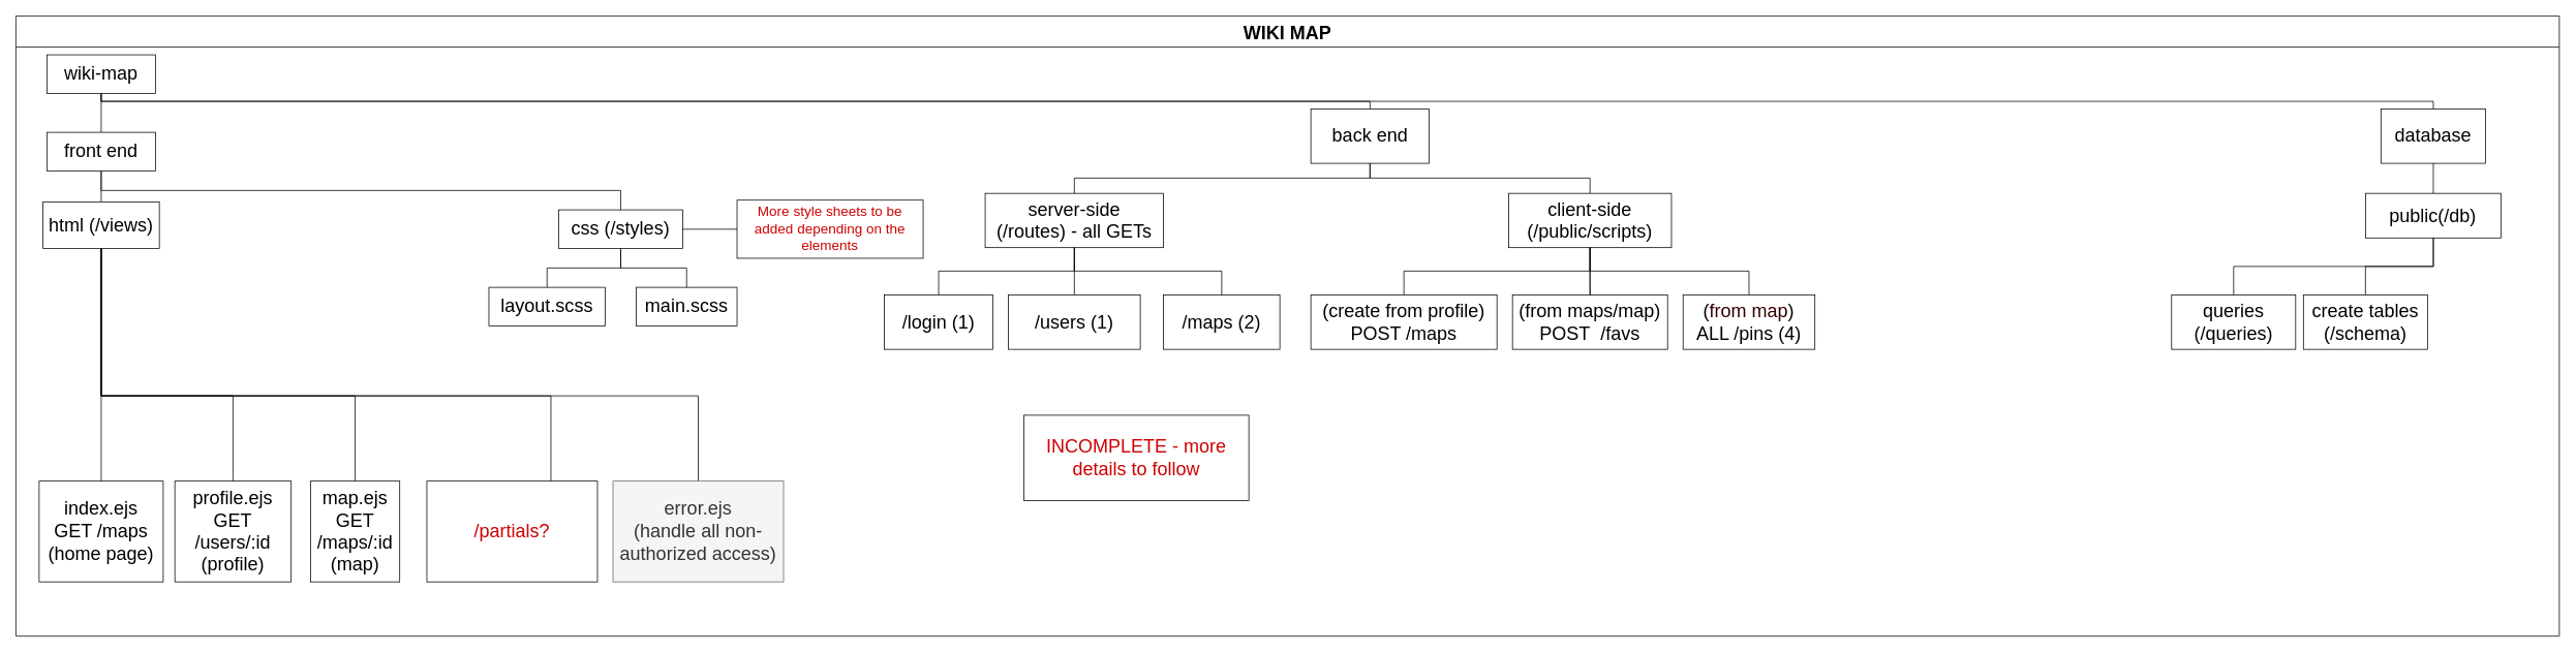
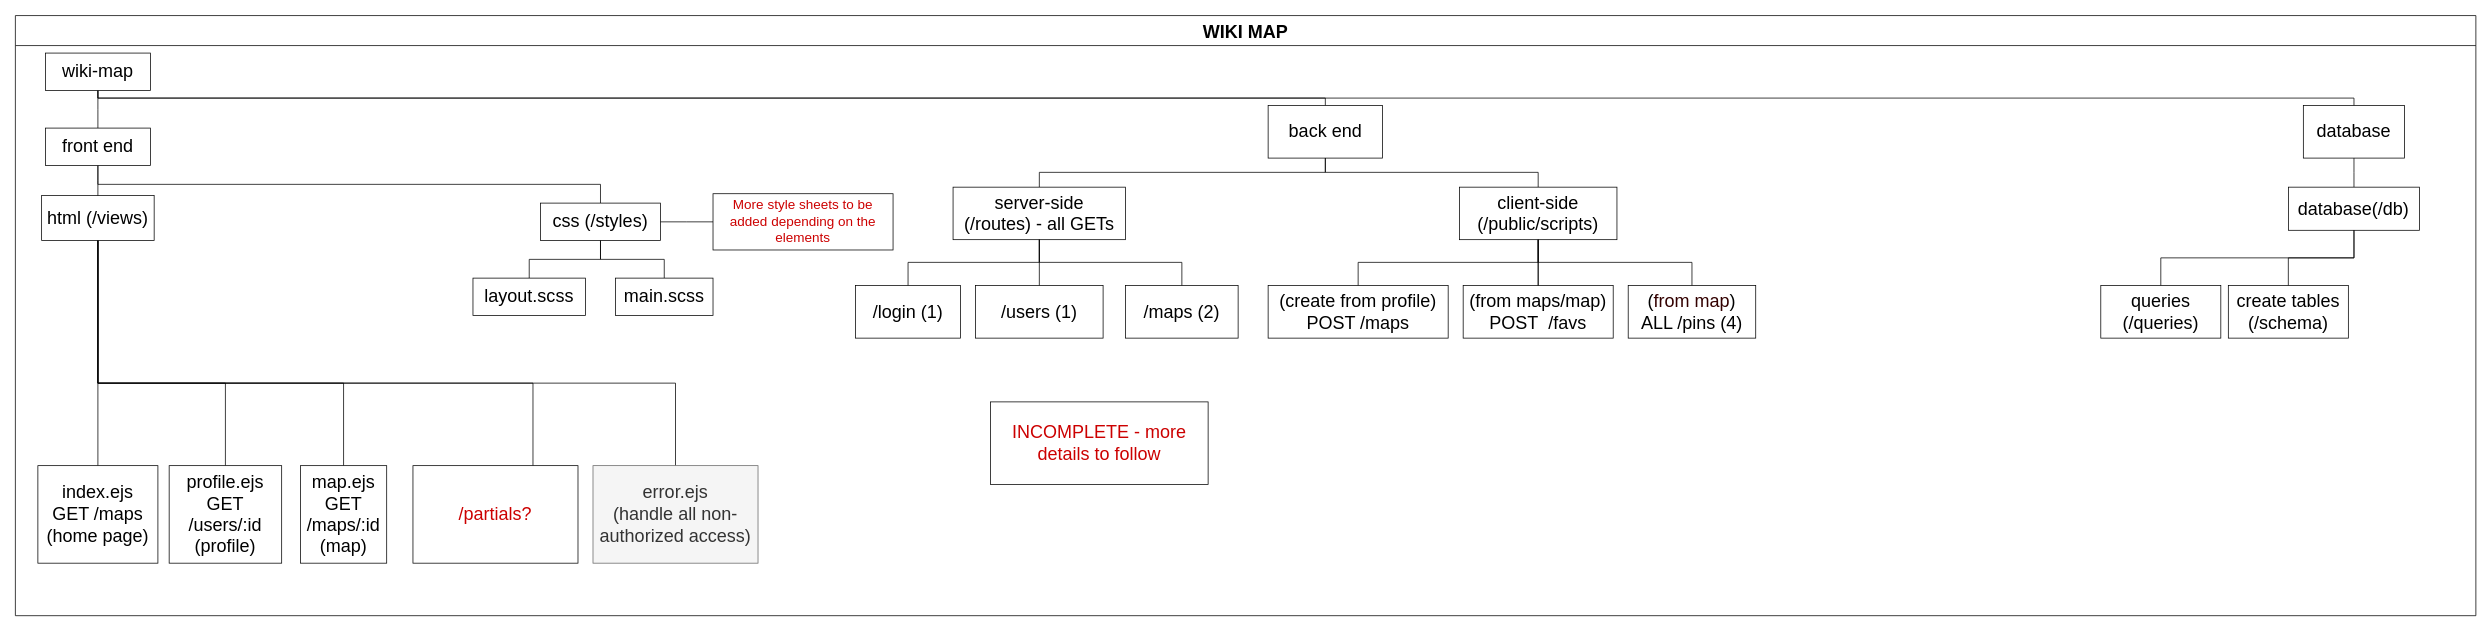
  <mxCell id="0" />
  <mxCell id="1" parent="0" />
  <mxCell id="2" value="WIKI MAP" style="swimlane;startSize=40;horizontal=1;containerType=tree;fontSize=24;" parent="1" vertex="1"><mxGeometry x="20" y="20" width="3280" height="800" as="geometry" /></mxCell>
  <mxCell id="3" value="" style="edgeStyle=elbowEdgeStyle;elbow=vertical;startArrow=none;endArrow=none;rounded=0;fontSize=24;" parent="2" source="4" target="7" edge="1"><mxGeometry relative="1" as="geometry" /></mxCell>
  <mxCell id="4" value="wiki-map" style="whiteSpace=wrap;html=1;treeFolding=1;treeMoving=1;newEdgeStyle={&quot;edgeStyle&quot;:&quot;elbowEdgeStyle&quot;,&quot;startArrow&quot;:&quot;none&quot;,&quot;endArrow&quot;:&quot;none&quot;};fontSize=24;" parent="2" vertex="1"><mxGeometry x="40" y="50" width="140" height="50" as="geometry" /></mxCell>
  <mxCell id="5" value="html (/views)" style="whiteSpace=wrap;html=1;treeFolding=1;treeMoving=1;newEdgeStyle={&quot;edgeStyle&quot;:&quot;elbowEdgeStyle&quot;,&quot;startArrow&quot;:&quot;none&quot;,&quot;endArrow&quot;:&quot;none&quot;};fontSize=24;" parent="2" vertex="1"><mxGeometry x="35" y="240" width="150" height="60" as="geometry" /></mxCell>
  <mxCell id="6" value="" style="edgeStyle=elbowEdgeStyle;elbow=vertical;startArrow=none;endArrow=none;rounded=0;fontSize=24;" parent="2" source="7" target="5" edge="1"><mxGeometry relative="1" as="geometry"><mxPoint x="130" y="100" as="sourcePoint" /></mxGeometry></mxCell>
  <mxCell id="7" value="front end" style="whiteSpace=wrap;html=1;treeFolding=1;treeMoving=1;newEdgeStyle={&quot;edgeStyle&quot;:&quot;elbowEdgeStyle&quot;,&quot;startArrow&quot;:&quot;none&quot;,&quot;endArrow&quot;:&quot;none&quot;};fontSize=24;" parent="2" vertex="1"><mxGeometry x="40" y="150" width="140" height="50" as="geometry" /></mxCell>
  <mxCell id="8" value="" style="edgeStyle=elbowEdgeStyle;elbow=vertical;startArrow=none;endArrow=none;rounded=0;fontSize=24;" parent="2" source="4" target="9" edge="1"><mxGeometry relative="1" as="geometry"><mxPoint x="130" y="100" as="sourcePoint" /></mxGeometry></mxCell>
  <mxCell id="9" value="back end" style="whiteSpace=wrap;html=1;treeFolding=1;treeMoving=1;newEdgeStyle={&quot;edgeStyle&quot;:&quot;elbowEdgeStyle&quot;,&quot;startArrow&quot;:&quot;none&quot;,&quot;endArrow&quot;:&quot;none&quot;};fontSize=24;" parent="2" vertex="1"><mxGeometry x="1670" y="120" width="152.5" height="70" as="geometry" /></mxCell>
  <mxCell id="10" value="" style="edgeStyle=elbowEdgeStyle;elbow=vertical;startArrow=none;endArrow=none;rounded=0;fontSize=24;" parent="2" source="4" target="11" edge="1"><mxGeometry relative="1" as="geometry"><mxPoint x="130" y="100" as="sourcePoint" /></mxGeometry></mxCell>
  <mxCell id="11" value="database" style="whiteSpace=wrap;html=1;treeFolding=1;treeMoving=1;newEdgeStyle={&quot;edgeStyle&quot;:&quot;elbowEdgeStyle&quot;,&quot;startArrow&quot;:&quot;none&quot;,&quot;endArrow&quot;:&quot;none&quot;};fontSize=24;" parent="2" vertex="1"><mxGeometry x="3050" y="120" width="135" height="70" as="geometry" /></mxCell>
  <mxCell id="12" value="" style="edgeStyle=elbowEdgeStyle;elbow=vertical;startArrow=none;endArrow=none;rounded=0;fontSize=24;" parent="2" source="9" target="13" edge="1"><mxGeometry relative="1" as="geometry"><mxPoint x="1350" y="100" as="sourcePoint" /></mxGeometry></mxCell>
  <mxCell id="13" value="server-side&lt;br&gt;(/routes) - all GETs" style="whiteSpace=wrap;html=1;treeFolding=1;treeMoving=1;newEdgeStyle={&quot;edgeStyle&quot;:&quot;elbowEdgeStyle&quot;,&quot;startArrow&quot;:&quot;none&quot;,&quot;endArrow&quot;:&quot;none&quot;};fontSize=24;" parent="2" vertex="1"><mxGeometry x="1250" y="228.75" width="230" height="70" as="geometry" /></mxCell>
  <mxCell id="14" value="" style="edgeStyle=elbowEdgeStyle;elbow=vertical;startArrow=none;endArrow=none;rounded=0;fontSize=24;" parent="2" source="11" target="15" edge="1"><mxGeometry relative="1" as="geometry"><mxPoint x="2690" y="100" as="sourcePoint" /><mxPoint x="3080" y="200" as="targetPoint" /></mxGeometry></mxCell>
- <mxCell id="15" value="public(/db)" style="whiteSpace=wrap;html=1;treeFolding=1;treeMoving=1;newEdgeStyle={&quot;edgeStyle&quot;:&quot;elbowEdgeStyle&quot;,&quot;startArrow&quot;:&quot;none&quot;,&quot;endArrow&quot;:&quot;none&quot;};fontSize=24;" parent="2" vertex="1"><mxGeometry x="3030.31" y="228.75" width="174.38" height="57.5" as="geometry" /></mxCell>
+ <mxCell id="15" value="database(/db)" style="whiteSpace=wrap;html=1;treeFolding=1;treeMoving=1;newEdgeStyle={&quot;edgeStyle&quot;:&quot;elbowEdgeStyle&quot;,&quot;startArrow&quot;:&quot;none&quot;,&quot;endArrow&quot;:&quot;none&quot;};fontSize=24;" parent="2" vertex="1"><mxGeometry x="3030.31" y="228.75" width="174.38" height="57.5" as="geometry" /></mxCell>
  <mxCell id="16" value="" style="edgeStyle=elbowEdgeStyle;elbow=vertical;startArrow=none;endArrow=none;rounded=0;fontSize=24;" parent="2" source="7" target="17" edge="1"><mxGeometry relative="1" as="geometry"><mxPoint x="130" y="180" as="sourcePoint" /></mxGeometry></mxCell>
  <mxCell id="17" value="css (/styles)" style="whiteSpace=wrap;html=1;treeFolding=1;treeMoving=1;newEdgeStyle={&quot;edgeStyle&quot;:&quot;elbowEdgeStyle&quot;,&quot;startArrow&quot;:&quot;none&quot;,&quot;endArrow&quot;:&quot;none&quot;};fontSize=24;" parent="2" vertex="1"><mxGeometry x="700" y="250" width="160" height="50" as="geometry" /></mxCell>
  <mxCell id="18" value="" style="edgeStyle=elbowEdgeStyle;elbow=vertical;startArrow=none;endArrow=none;rounded=0;fontSize=24;" parent="2" source="5" target="19" edge="1"><mxGeometry relative="1" as="geometry"><mxPoint x="130" y="180" as="sourcePoint" /></mxGeometry></mxCell>
  <mxCell id="19" value="index.ejs&lt;br style=&quot;font-size: 24px;&quot;&gt;GET /maps&lt;br style=&quot;font-size: 24px;&quot;&gt;(home page)" style="whiteSpace=wrap;html=1;treeFolding=1;treeMoving=1;newEdgeStyle={&quot;edgeStyle&quot;:&quot;elbowEdgeStyle&quot;,&quot;startArrow&quot;:&quot;none&quot;,&quot;endArrow&quot;:&quot;none&quot;};fontSize=24;" parent="2" vertex="1"><mxGeometry x="30" y="600" width="160" height="130" as="geometry" /></mxCell>
  <mxCell id="20" value="" style="edgeStyle=elbowEdgeStyle;elbow=vertical;startArrow=none;endArrow=none;rounded=0;fontSize=24;" parent="2" source="5" target="21" edge="1"><mxGeometry relative="1" as="geometry"><mxPoint x="130" y="180" as="sourcePoint" /><Array as="points"><mxPoint x="200" y="490" /></Array></mxGeometry></mxCell>
  <mxCell id="21" value="profile.ejs&lt;br style=&quot;font-size: 24px;&quot;&gt;GET /users/:id&lt;br style=&quot;font-size: 24px;&quot;&gt;(profile)" style="whiteSpace=wrap;html=1;treeFolding=1;treeMoving=1;newEdgeStyle={&quot;edgeStyle&quot;:&quot;elbowEdgeStyle&quot;,&quot;startArrow&quot;:&quot;none&quot;,&quot;endArrow&quot;:&quot;none&quot;};fontSize=24;" parent="2" vertex="1"><mxGeometry x="205" y="600" width="150" height="130" as="geometry" /></mxCell>
  <mxCell id="22" value="" style="edgeStyle=elbowEdgeStyle;elbow=vertical;startArrow=none;endArrow=none;rounded=0;fontSize=24;" parent="2" source="5" target="23" edge="1"><mxGeometry relative="1" as="geometry"><mxPoint x="130" y="260" as="sourcePoint" /><Array as="points"><mxPoint x="280" y="490" /></Array></mxGeometry></mxCell>
  <mxCell id="23" value="map.ejs&lt;br style=&quot;font-size: 24px;&quot;&gt;GET /maps/:id&lt;br style=&quot;font-size: 24px;&quot;&gt;(map)" style="whiteSpace=wrap;html=1;treeFolding=1;treeMoving=1;newEdgeStyle={&quot;edgeStyle&quot;:&quot;elbowEdgeStyle&quot;,&quot;startArrow&quot;:&quot;none&quot;,&quot;endArrow&quot;:&quot;none&quot;};fontSize=24;" parent="2" vertex="1"><mxGeometry x="380" y="600" width="115" height="130" as="geometry" /></mxCell>
  <mxCell id="24" value="INCOMPLETE - more details to follow" style="rounded=0;whiteSpace=wrap;html=1;fontSize=24;fontColor=#CC0000;" parent="2" vertex="1"><mxGeometry x="1300" y="515" width="290" height="110" as="geometry" /></mxCell>
  <mxCell id="25" value="" style="edgeStyle=elbowEdgeStyle;elbow=vertical;startArrow=none;endArrow=none;rounded=0;fontSize=24;" parent="2" source="17" target="26" edge="1"><mxGeometry relative="1" as="geometry"><mxPoint x="310" y="190" as="sourcePoint" /></mxGeometry></mxCell>
  <mxCell id="26" value="main.scss" style="whiteSpace=wrap;html=1;treeFolding=1;treeMoving=1;newEdgeStyle={&quot;edgeStyle&quot;:&quot;elbowEdgeStyle&quot;,&quot;startArrow&quot;:&quot;none&quot;,&quot;endArrow&quot;:&quot;none&quot;};fontSize=24;" parent="2" vertex="1"><mxGeometry x="800" y="350" width="130" height="50" as="geometry" /></mxCell>
  <mxCell id="27" value="" style="edgeStyle=elbowEdgeStyle;elbow=vertical;startArrow=none;endArrow=none;rounded=0;fontSize=24;" parent="2" source="17" target="28" edge="1"><mxGeometry relative="1" as="geometry"><mxPoint x="1240" y="270" as="sourcePoint" /></mxGeometry></mxCell>
  <mxCell id="28" value="layout.scss" style="whiteSpace=wrap;html=1;treeFolding=1;treeMoving=1;newEdgeStyle={&quot;edgeStyle&quot;:&quot;elbowEdgeStyle&quot;,&quot;startArrow&quot;:&quot;none&quot;,&quot;endArrow&quot;:&quot;none&quot;};fontSize=24;" parent="2" vertex="1"><mxGeometry x="610" y="350" width="150" height="50" as="geometry" /></mxCell>
  <mxCell id="29" value="" style="edgeStyle=elbowEdgeStyle;elbow=vertical;startArrow=none;endArrow=none;rounded=0;fontSize=24;" parent="2" source="9" target="30" edge="1"><mxGeometry relative="1" as="geometry"><mxPoint x="1570" y="180" as="sourcePoint" /></mxGeometry></mxCell>
  <mxCell id="30" value="client-side&lt;br style=&quot;font-size: 24px;&quot;&gt;(/public/scripts)" style="whiteSpace=wrap;html=1;treeFolding=1;treeMoving=1;newEdgeStyle={&quot;edgeStyle&quot;:&quot;elbowEdgeStyle&quot;,&quot;startArrow&quot;:&quot;none&quot;,&quot;endArrow&quot;:&quot;none&quot;};fontSize=24;" parent="2" vertex="1"><mxGeometry x="1925" y="228.75" width="210" height="70" as="geometry" /></mxCell>
  <mxCell id="31" value="" style="edgeStyle=elbowEdgeStyle;elbow=vertical;startArrow=none;endArrow=none;rounded=0;fontSize=24;exitX=0.5;exitY=1;exitDx=0;exitDy=0;" parent="2" source="15" target="32" edge="1"><mxGeometry relative="1" as="geometry"><mxPoint x="3200" y="280" as="sourcePoint" /></mxGeometry></mxCell>
  <mxCell id="32" value="create tables (/schema)" style="whiteSpace=wrap;html=1;treeFolding=1;treeMoving=1;newEdgeStyle={&quot;edgeStyle&quot;:&quot;elbowEdgeStyle&quot;,&quot;startArrow&quot;:&quot;none&quot;,&quot;endArrow&quot;:&quot;none&quot;};fontSize=24;" parent="2" vertex="1"><mxGeometry x="2950" y="360" width="160" height="70" as="geometry" /></mxCell>
  <mxCell id="33" value="" style="edgeStyle=elbowEdgeStyle;elbow=vertical;startArrow=none;endArrow=none;rounded=0;fontSize=24;" parent="2" source="5" target="34" edge="1"><mxGeometry relative="1" as="geometry"><mxPoint x="130" y="260" as="sourcePoint" /><Array as="points"><mxPoint x="690" y="490" /></Array></mxGeometry></mxCell>
  <mxCell id="34" value="/partials?" style="whiteSpace=wrap;html=1;treeFolding=1;treeMoving=1;newEdgeStyle={&quot;edgeStyle&quot;:&quot;elbowEdgeStyle&quot;,&quot;startArrow&quot;:&quot;none&quot;,&quot;endArrow&quot;:&quot;none&quot;};fontSize=24;fontColor=#CC0000;" parent="2" vertex="1"><mxGeometry x="530" y="600" width="220" height="130" as="geometry" /></mxCell>
  <mxCell id="35" value="" style="edgeStyle=elbowEdgeStyle;elbow=vertical;startArrow=none;endArrow=none;rounded=0;fontSize=24;" parent="2" source="5" target="36" edge="1"><mxGeometry relative="1" as="geometry"><mxPoint x="130" y="260" as="sourcePoint" /><Array as="points"><mxPoint x="570" y="490" /></Array></mxGeometry></mxCell>
  <mxCell id="36" value="error.ejs&lt;br style=&quot;font-size: 24px&quot;&gt;(handle all non-authorized access)" style="whiteSpace=wrap;html=1;treeFolding=1;treeMoving=1;newEdgeStyle={&quot;edgeStyle&quot;:&quot;elbowEdgeStyle&quot;,&quot;startArrow&quot;:&quot;none&quot;,&quot;endArrow&quot;:&quot;none&quot;};fontSize=24;fillColor=#f5f5f5;strokeColor=#666666;fontColor=#333333;" parent="2" vertex="1"><mxGeometry x="770" y="600" width="220" height="130" as="geometry" /></mxCell>
  <mxCell id="37" value="" style="edgeStyle=elbowEdgeStyle;elbow=vertical;startArrow=none;endArrow=none;rounded=0;fontSize=24;" parent="2" source="13" target="38" edge="1"><mxGeometry relative="1" as="geometry"><mxPoint x="1670" y="180" as="sourcePoint" /></mxGeometry></mxCell>
  <mxCell id="38" value="/maps (2)" style="whiteSpace=wrap;html=1;treeFolding=1;treeMoving=1;newEdgeStyle={&quot;edgeStyle&quot;:&quot;elbowEdgeStyle&quot;,&quot;startArrow&quot;:&quot;none&quot;,&quot;endArrow&quot;:&quot;none&quot;};fontSize=24;" parent="2" vertex="1"><mxGeometry x="1480" y="360" width="150" height="70" as="geometry" /></mxCell>
  <mxCell id="39" value="" style="edgeStyle=elbowEdgeStyle;elbow=vertical;startArrow=none;endArrow=none;rounded=0;fontSize=24;" parent="2" source="13" target="40" edge="1"><mxGeometry relative="1" as="geometry"><mxPoint x="1560" y="260" as="sourcePoint" /></mxGeometry></mxCell>
  <mxCell id="40" value="/users (1)" style="whiteSpace=wrap;html=1;treeFolding=1;treeMoving=1;newEdgeStyle={&quot;edgeStyle&quot;:&quot;elbowEdgeStyle&quot;,&quot;startArrow&quot;:&quot;none&quot;,&quot;endArrow&quot;:&quot;none&quot;};fontSize=24;" parent="2" vertex="1"><mxGeometry x="1280" y="360" width="170" height="70" as="geometry" /></mxCell>
  <mxCell id="41" value="" style="edgeStyle=elbowEdgeStyle;elbow=vertical;startArrow=none;endArrow=none;rounded=0;fontSize=24;" parent="2" source="13" target="42" edge="1"><mxGeometry relative="1" as="geometry"><mxPoint x="1560" y="260" as="sourcePoint" /></mxGeometry></mxCell>
  <mxCell id="42" value="/login (1)" style="whiteSpace=wrap;html=1;treeFolding=1;treeMoving=1;newEdgeStyle={&quot;edgeStyle&quot;:&quot;elbowEdgeStyle&quot;,&quot;startArrow&quot;:&quot;none&quot;,&quot;endArrow&quot;:&quot;none&quot;};fontSize=24;" parent="2" vertex="1"><mxGeometry x="1120" y="360" width="140" height="70" as="geometry" /></mxCell>
  <mxCell id="43" value="" style="edgeStyle=elbowEdgeStyle;elbow=vertical;startArrow=none;endArrow=none;rounded=0;fontSize=24;" parent="2" source="30" target="48" edge="1"><mxGeometry relative="1" as="geometry"><mxPoint x="1710" y="180" as="sourcePoint" /></mxGeometry></mxCell>
  <mxCell id="44" value="" style="edgeStyle=elbowEdgeStyle;elbow=vertical;startArrow=none;endArrow=none;rounded=0;fontSize=24;" parent="2" source="30" target="45" edge="1"><mxGeometry relative="1" as="geometry"><mxPoint x="2010" y="260" as="sourcePoint" /></mxGeometry></mxCell>
  <mxCell id="45" value="(create from profile)&lt;br&gt;POST /maps" style="whiteSpace=wrap;html=1;treeFolding=1;treeMoving=1;newEdgeStyle={&quot;edgeStyle&quot;:&quot;elbowEdgeStyle&quot;,&quot;startArrow&quot;:&quot;none&quot;,&quot;endArrow&quot;:&quot;none&quot;};fontSize=24;" parent="2" vertex="1"><mxGeometry x="1670" y="360" width="240" height="70" as="geometry" /></mxCell>
  <mxCell id="46" value="" style="edgeStyle=elbowEdgeStyle;elbow=vertical;startArrow=none;endArrow=none;rounded=0;fontSize=24;exitX=0.5;exitY=1;exitDx=0;exitDy=0;" parent="2" source="30" target="47" edge="1"><mxGeometry relative="1" as="geometry"><mxPoint x="1960" y="260" as="sourcePoint" /></mxGeometry></mxCell>
  <mxCell id="47" value="(&lt;font color=&quot;#330000&quot;&gt;from map&lt;/font&gt;)&lt;br&gt;ALL /pins (4)" style="whiteSpace=wrap;html=1;treeFolding=1;treeMoving=1;newEdgeStyle={&quot;edgeStyle&quot;:&quot;elbowEdgeStyle&quot;,&quot;startArrow&quot;:&quot;none&quot;,&quot;endArrow&quot;:&quot;none&quot;};fontSize=24;" parent="2" vertex="1"><mxGeometry x="2150" y="360" width="170" height="70" as="geometry" /></mxCell>
  <mxCell id="48" value="(from maps/map)&lt;br&gt;POST&amp;nbsp; /favs" style="whiteSpace=wrap;html=1;treeFolding=1;treeMoving=1;newEdgeStyle={&quot;edgeStyle&quot;:&quot;elbowEdgeStyle&quot;,&quot;startArrow&quot;:&quot;none&quot;,&quot;endArrow&quot;:&quot;none&quot;};fontSize=24;" parent="2" vertex="1"><mxGeometry x="1930" y="360" width="200" height="70" as="geometry" /></mxCell>
  <mxCell id="49" value="" style="edgeStyle=elbowEdgeStyle;elbow=vertical;startArrow=none;endArrow=none;rounded=0;fontSize=24;" parent="2" source="30" target="48" edge="1"><mxGeometry relative="1" as="geometry"><mxPoint x="1965" y="275" as="sourcePoint" /><mxPoint x="2065" y="400" as="targetPoint" /></mxGeometry></mxCell>
  <mxCell id="50" value="" style="edgeStyle=elbowEdgeStyle;elbow=vertical;startArrow=none;endArrow=none;rounded=0;fontSize=24;" parent="2" source="17" target="51" edge="1"><mxGeometry relative="1" as="geometry"><mxPoint x="110" y="220" as="sourcePoint" /></mxGeometry></mxCell>
  <mxCell id="51" value="&lt;font color=&quot;#cc0000&quot; style=&quot;font-size: 18px&quot;&gt;More style sheets to be added depending on the elements&lt;/font&gt;" style="whiteSpace=wrap;html=1;treeFolding=1;treeMoving=1;newEdgeStyle={&quot;edgeStyle&quot;:&quot;elbowEdgeStyle&quot;,&quot;startArrow&quot;:&quot;none&quot;,&quot;endArrow&quot;:&quot;none&quot;};fontSize=18;" parent="2" vertex="1"><mxGeometry x="930" y="237.5" width="240" height="75" as="geometry" /></mxCell>
  <mxCell id="52" value="" style="edgeStyle=elbowEdgeStyle;elbow=vertical;startArrow=none;endArrow=none;rounded=0;fontSize=24;exitX=0.5;exitY=1;exitDx=0;exitDy=0;" parent="2" source="15" target="53" edge="1"><mxGeometry relative="1" as="geometry"><mxPoint x="3127.5" y="311.25" as="sourcePoint" /></mxGeometry></mxCell>
  <mxCell id="53" value="queries (/queries)" style="whiteSpace=wrap;html=1;treeFolding=1;treeMoving=1;newEdgeStyle={&quot;edgeStyle&quot;:&quot;elbowEdgeStyle&quot;,&quot;startArrow&quot;:&quot;none&quot;,&quot;endArrow&quot;:&quot;none&quot;};fontSize=24;" parent="2" vertex="1"><mxGeometry x="2780" y="360" width="160" height="70" as="geometry" /></mxCell>
